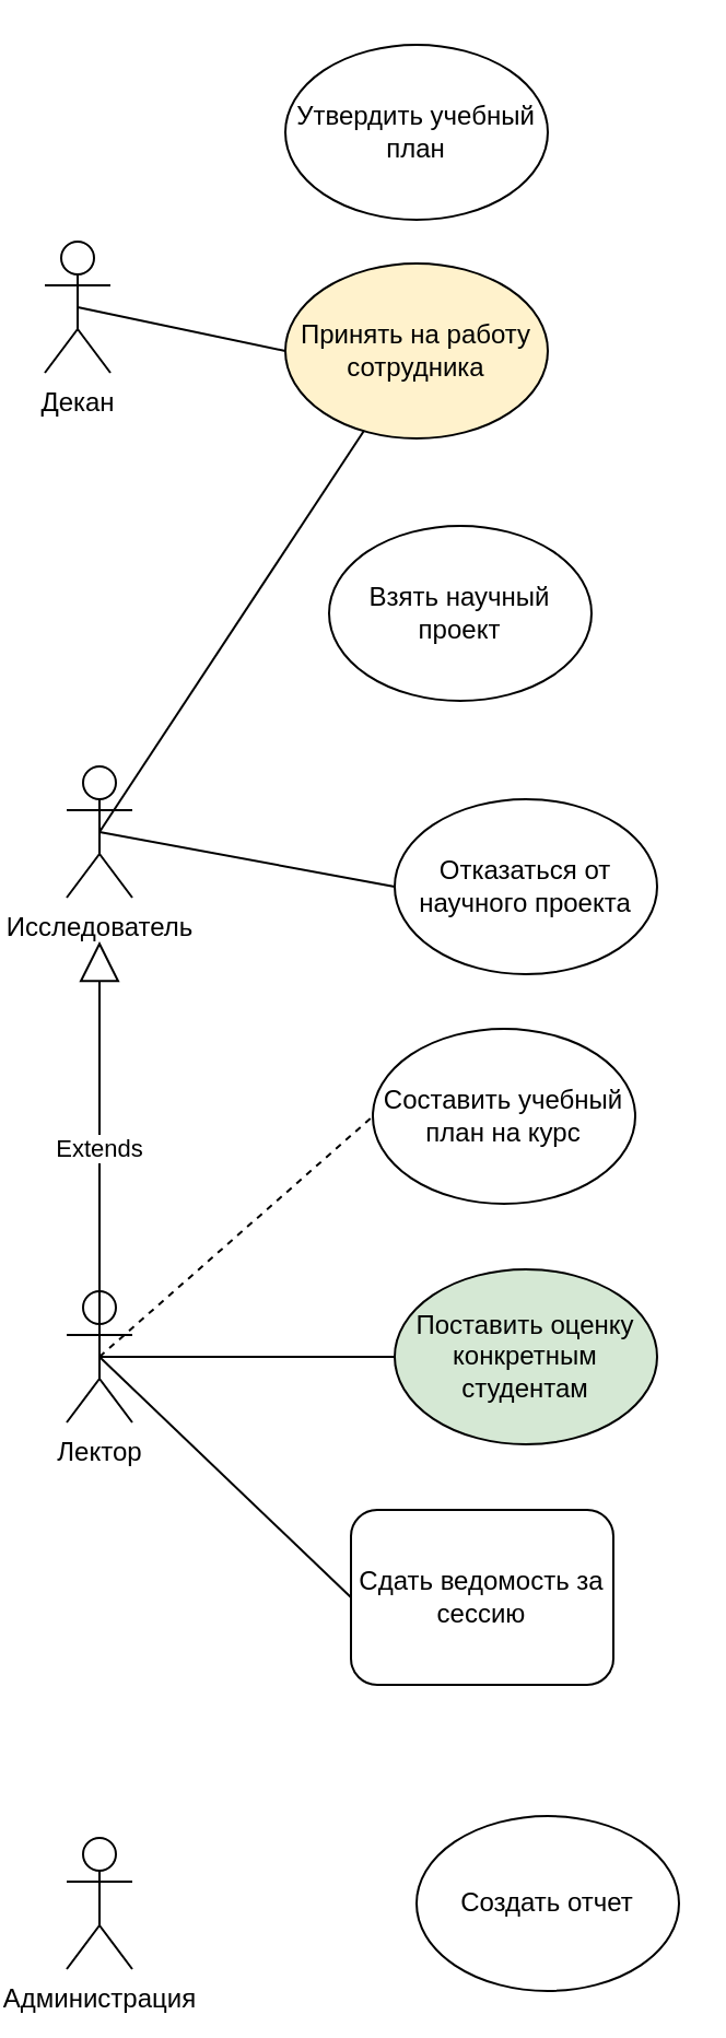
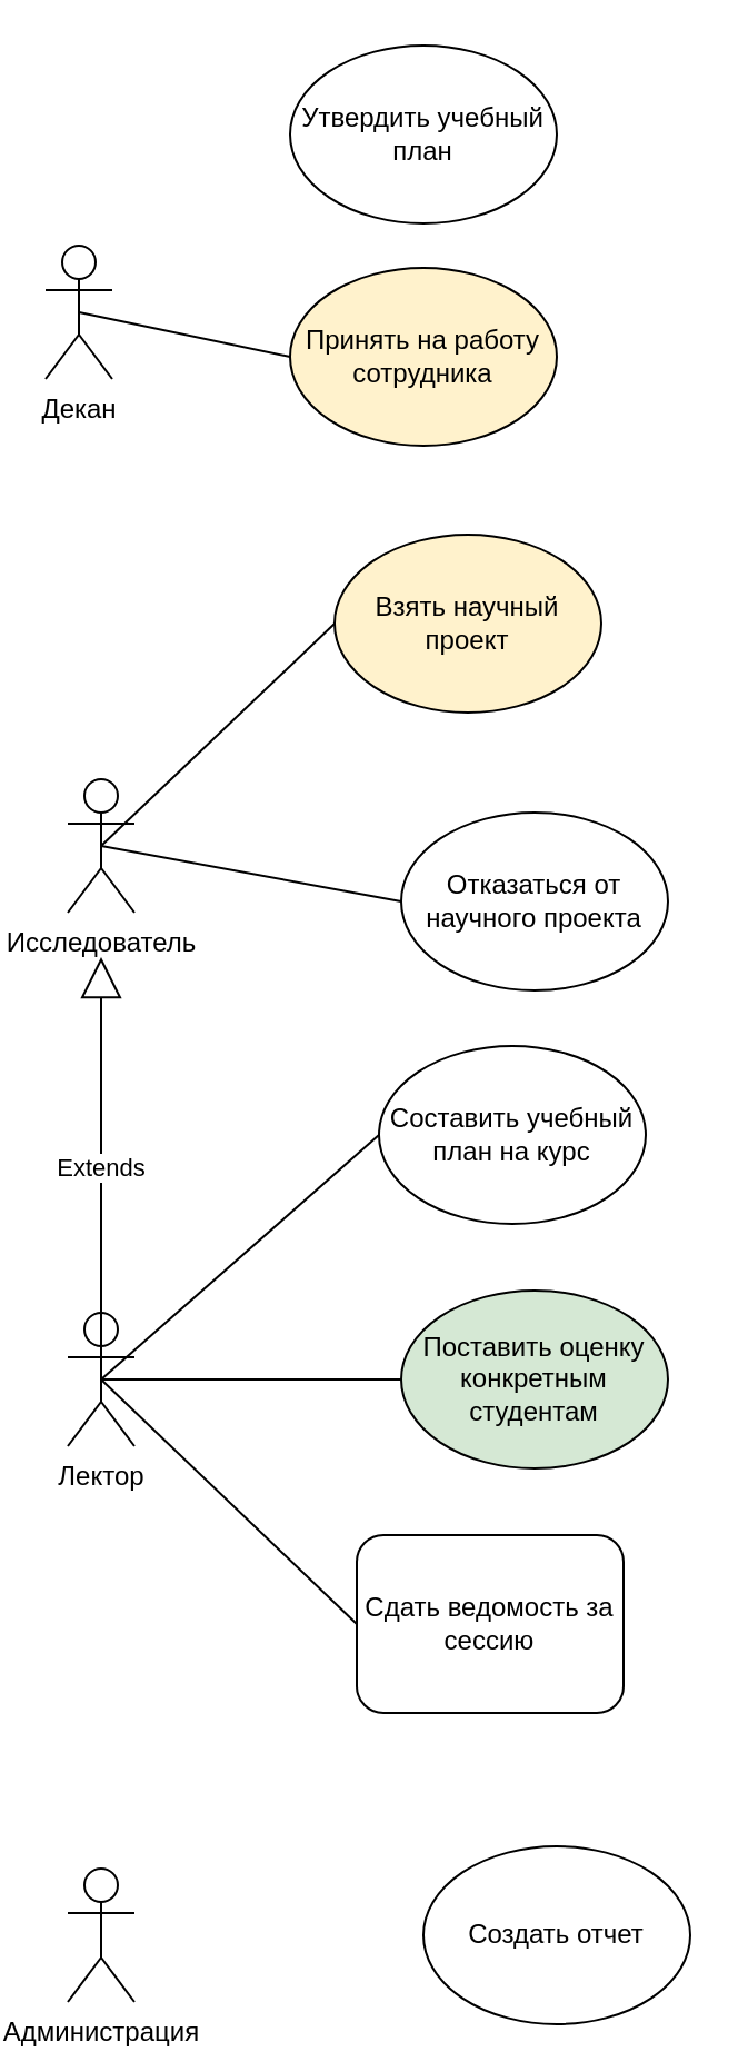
  <mxCell id="0" />
  <mxCell id="1" parent="0" />
  <mxCell id="2" value="Декан" style="shape=umlActor;verticalLabelPosition=bottom;verticalAlign=top;html=1;outlineConnect=0;" vertex="1" parent="1"><mxGeometry x="20" y="110" width="30" height="60" as="geometry" /></mxCell>
  <mxCell id="3" value="Утвердить учебный план" style="ellipse;whiteSpace=wrap;html=1;" vertex="1" parent="1"><mxGeometry x="130" y="20" width="120" height="80" as="geometry" /></mxCell>
  <mxCell id="4" value="Исследователь" style="shape=umlActor;verticalLabelPosition=bottom;verticalAlign=top;html=1;outlineConnect=0;" vertex="1" parent="1"><mxGeometry x="30" y="350" width="30" height="60" as="geometry" /></mxCell>
- <mxCell id="5" value="Взять научный проект" style="ellipse;whiteSpace=wrap;html=1;" vertex="1" parent="1"><mxGeometry x="150" y="240" width="120" height="80" as="geometry" /></mxCell>
- <mxCell id="6" value="" style="endArrow=none;html=1;exitX=0.5;exitY=0.5;exitDx=0;exitDy=0;exitPerimeter=0;" edge="1" parent="1" source="4" target="10"><mxGeometry width="50" height="50" relative="1" as="geometry"><mxPoint x="160" y="490" as="sourcePoint" /><mxPoint x="210" y="440" as="targetPoint" /></mxGeometry></mxCell>
+ <mxCell id="5" value="Взять научный проект" style="ellipse;whiteSpace=wrap;html=1;fillColor=#fff2cc;" vertex="1" parent="1"><mxGeometry x="150" y="240" width="120" height="80" as="geometry" /></mxCell>
+ <mxCell id="6" value="" style="endArrow=none;html=1;exitX=0.5;exitY=0.5;exitDx=0;exitDy=0;exitPerimeter=0;entryX=0;entryY=0.5;entryDx=0;entryDy=0;" edge="1" parent="1" source="4" target="5"><mxGeometry width="50" height="50" relative="1" as="geometry"><mxPoint x="160" y="490" as="sourcePoint" /><mxPoint x="210" y="440" as="targetPoint" /></mxGeometry></mxCell>
  <mxCell id="7" value="Отказаться от научного проекта" style="ellipse;whiteSpace=wrap;html=1;" vertex="1" parent="1"><mxGeometry x="180" y="365" width="120" height="80" as="geometry" /></mxCell>
  <mxCell id="8" value="" style="endArrow=none;html=1;entryX=0;entryY=0.5;entryDx=0;entryDy=0;exitX=0.5;exitY=0.5;exitDx=0;exitDy=0;exitPerimeter=0;" edge="1" parent="1" source="4" target="7"><mxGeometry width="50" height="50" relative="1" as="geometry"><mxPoint x="45" y="390" as="sourcePoint" /><mxPoint x="140" y="350" as="targetPoint" /></mxGeometry></mxCell>
  <mxCell id="9" value="Лектор" style="shape=umlActor;verticalLabelPosition=bottom;verticalAlign=top;html=1;outlineConnect=0;" vertex="1" parent="1"><mxGeometry x="30" y="590" width="30" height="60" as="geometry" /></mxCell>
  <mxCell id="10" value="Принять на работу сотрудника" style="ellipse;whiteSpace=wrap;html=1;fillColor=#fff2cc;" vertex="1" parent="1"><mxGeometry x="130" y="120" width="120" height="80" as="geometry" /></mxCell>
  <mxCell id="11" value="" style="endArrow=none;html=1;exitX=0.5;exitY=0.5;exitDx=0;exitDy=0;exitPerimeter=0;entryX=0;entryY=0.5;entryDx=0;entryDy=0;" edge="1" parent="1" source="2" target="10"><mxGeometry width="50" height="50" relative="1" as="geometry"><mxPoint x="120" y="270" as="sourcePoint" /><mxPoint x="170" y="220" as="targetPoint" /></mxGeometry></mxCell>
  <mxCell id="12" value="Extends" style="endArrow=block;endSize=16;endFill=0;html=1;exitX=0.5;exitY=0.5;exitDx=0;exitDy=0;exitPerimeter=0;" edge="1" parent="1" source="9"><mxGeometry width="160" relative="1" as="geometry"><mxPoint x="0" y="490" as="sourcePoint" /><mxPoint x="45" y="430" as="targetPoint" /></mxGeometry></mxCell>
  <mxCell id="13" value="Составить учебный план на курс" style="ellipse;whiteSpace=wrap;html=1;" vertex="1" parent="1"><mxGeometry x="170" y="470" width="120" height="80" as="geometry" /></mxCell>
  <mxCell id="14" value="Поставить оценку конкретным студентам" style="ellipse;whiteSpace=wrap;html=1;fillColor=#d5e8d4;" vertex="1" parent="1"><mxGeometry x="180" y="580" width="120" height="80" as="geometry" /></mxCell>
  <mxCell id="15" value="Сдать ведомость за сессию" style="whiteSpace=wrap;html=1;rounded=1;" vertex="1" parent="1"><mxGeometry x="160" y="690" width="120" height="80" as="geometry" /></mxCell>
  <mxCell id="16" value="" style="endArrow=none;html=1;exitX=0;exitY=0.5;exitDx=0;exitDy=0;entryX=0.5;entryY=0.5;entryDx=0;entryDy=0;entryPerimeter=0;" edge="1" parent="1" source="15" target="9"><mxGeometry width="50" height="50" relative="1" as="geometry"><mxPoint x="-70" y="760" as="sourcePoint" /><mxPoint x="-20" y="710" as="targetPoint" /></mxGeometry></mxCell>
- <mxCell id="17" value="" style="endArrow=none;html=1;exitX=0.5;exitY=0.5;exitDx=0;exitDy=0;exitPerimeter=0;entryX=0;entryY=0.5;entryDx=0;entryDy=0;dashed=1;" edge="1" parent="1" source="9" target="13"><mxGeometry width="50" height="50" relative="1" as="geometry"><mxPoint x="90" y="740" as="sourcePoint" /><mxPoint x="140" y="690" as="targetPoint" /></mxGeometry></mxCell>
+ <mxCell id="17" value="" style="endArrow=none;html=1;exitX=0.5;exitY=0.5;exitDx=0;exitDy=0;exitPerimeter=0;entryX=0;entryY=0.5;entryDx=0;entryDy=0;" edge="1" parent="1" source="9" target="13"><mxGeometry width="50" height="50" relative="1" as="geometry"><mxPoint x="90" y="740" as="sourcePoint" /><mxPoint x="140" y="690" as="targetPoint" /></mxGeometry></mxCell>
  <mxCell id="18" value="" style="endArrow=none;html=1;exitX=0.5;exitY=0.5;exitDx=0;exitDy=0;exitPerimeter=0;entryX=0;entryY=0.5;entryDx=0;entryDy=0;" edge="1" parent="1" source="9" target="14"><mxGeometry width="50" height="50" relative="1" as="geometry"><mxPoint x="80" y="740" as="sourcePoint" /><mxPoint x="130" y="690" as="targetPoint" /></mxGeometry></mxCell>
  <mxCell id="19" value="Администрация" style="shape=umlActor;verticalLabelPosition=bottom;verticalAlign=top;html=1;outlineConnect=0;" vertex="1" parent="1"><mxGeometry x="30" y="840" width="30" height="60" as="geometry" /></mxCell>
  <mxCell id="20" value="Создать отчет" style="ellipse;whiteSpace=wrap;html=1;" vertex="1" parent="1"><mxGeometry x="190" y="830" width="120" height="80" as="geometry" /></mxCell>
